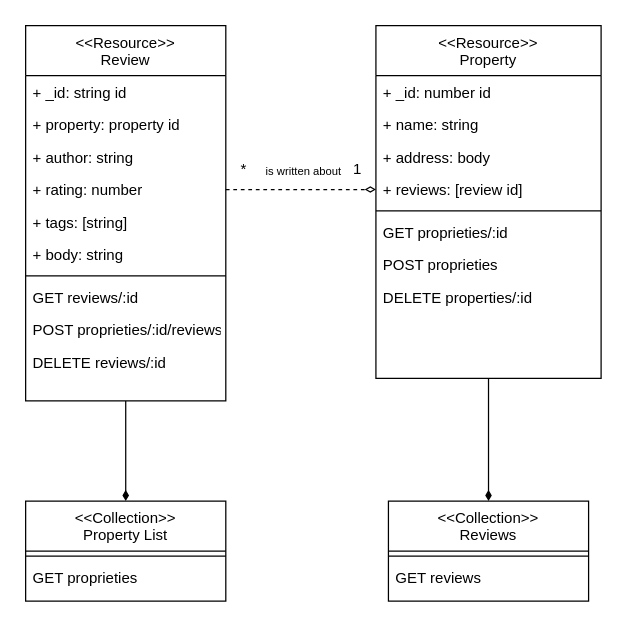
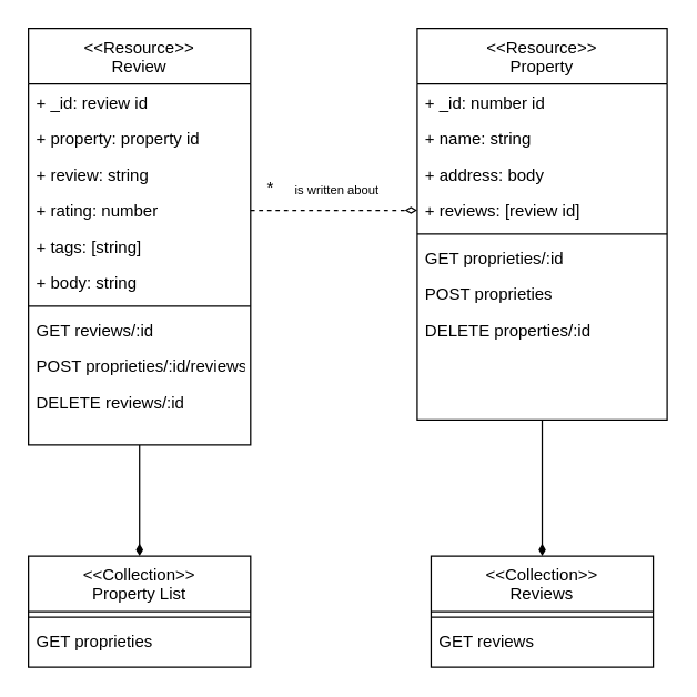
  <mxCell id="0" />
  <mxCell id="1" parent="0" />
  <mxCell id="2" style="edgeStyle=orthogonalEdgeStyle;rounded=0;orthogonalLoop=1;jettySize=auto;html=1;endArrow=diamondThin;endFill=1;" edge="1" parent="1" source="3" target="27"><mxGeometry relative="1" as="geometry" /></mxCell>
  <mxCell id="3" value="&lt;&lt;Resource&gt;&gt;&#10;Property" style="swimlane;fontStyle=0;align=center;verticalAlign=top;childLayout=stackLayout;horizontal=1;startSize=40;horizontalStack=0;resizeParent=1;resizeLast=0;collapsible=1;marginBottom=0;rounded=0;shadow=0;strokeWidth=1;" parent="1" vertex="1"><mxGeometry x="300" y="20" width="180" height="282" as="geometry"><mxRectangle x="550" y="140" width="160" height="26" as="alternateBounds" /></mxGeometry></mxCell>
  <mxCell id="4" value="+ _id: number id" style="text;align=left;verticalAlign=top;spacingLeft=4;spacingRight=4;overflow=hidden;rotatable=0;points=[[0,0.5],[1,0.5]];portConstraint=eastwest;rounded=0;shadow=0;html=0;" vertex="1" parent="3"><mxGeometry y="40" width="180" height="26" as="geometry" /></mxCell>
  <mxCell id="5" value="+ name: string" style="text;align=left;verticalAlign=top;spacingLeft=4;spacingRight=4;overflow=hidden;rotatable=0;points=[[0,0.5],[1,0.5]];portConstraint=eastwest;rounded=0;shadow=0;html=0;" parent="3" vertex="1"><mxGeometry y="66" width="180" height="26" as="geometry" /></mxCell>
  <mxCell id="6" value="+ address: body" style="text;align=left;verticalAlign=top;spacingLeft=4;spacingRight=4;overflow=hidden;rotatable=0;points=[[0,0.5],[1,0.5]];portConstraint=eastwest;rounded=0;shadow=0;html=0;" vertex="1" parent="3"><mxGeometry y="92" width="180" height="26" as="geometry" /></mxCell>
  <mxCell id="7" value="+ reviews: [review id]" style="text;align=left;verticalAlign=top;spacingLeft=4;spacingRight=4;overflow=hidden;rotatable=0;points=[[0,0.5],[1,0.5]];portConstraint=eastwest;rounded=0;shadow=0;html=0;" vertex="1" parent="3"><mxGeometry y="118" width="180" height="26" as="geometry" /></mxCell>
  <mxCell id="8" value="" style="line;html=1;strokeWidth=1;align=left;verticalAlign=middle;spacingTop=-1;spacingLeft=3;spacingRight=3;rotatable=0;labelPosition=right;points=[];portConstraint=eastwest;" parent="3" vertex="1"><mxGeometry y="144" width="180" height="8" as="geometry" /></mxCell>
  <mxCell id="9" value="GET proprieties/:id " style="text;align=left;verticalAlign=top;spacingLeft=4;spacingRight=4;overflow=hidden;rotatable=0;points=[[0,0.5],[1,0.5]];portConstraint=eastwest;rounded=0;shadow=0;html=0;" vertex="1" parent="3"><mxGeometry y="152" width="180" height="26" as="geometry" /></mxCell>
  <mxCell id="10" value="POST proprieties " style="text;align=left;verticalAlign=top;spacingLeft=4;spacingRight=4;overflow=hidden;rotatable=0;points=[[0,0.5],[1,0.5]];portConstraint=eastwest;rounded=0;shadow=0;html=0;" vertex="1" parent="3"><mxGeometry y="178" width="180" height="26" as="geometry" /></mxCell>
  <mxCell id="11" value="DELETE properties/:id" style="text;align=left;verticalAlign=top;spacingLeft=4;spacingRight=4;overflow=hidden;rotatable=0;points=[[0,0.5],[1,0.5]];portConstraint=eastwest;rounded=0;shadow=0;html=0;" vertex="1" parent="3"><mxGeometry y="204" width="180" height="26" as="geometry" /></mxCell>
  <mxCell id="12" style="edgeStyle=orthogonalEdgeStyle;rounded=0;orthogonalLoop=1;jettySize=auto;html=1;endArrow=diamondThin;endFill=1;" edge="1" parent="1" source="13" target="24"><mxGeometry relative="1" as="geometry" /></mxCell>
  <mxCell id="13" value="&lt;&lt;Resource&gt;&gt;&#10;Review" style="swimlane;fontStyle=0;align=center;verticalAlign=top;childLayout=stackLayout;horizontal=1;startSize=40;horizontalStack=0;resizeParent=1;resizeLast=0;collapsible=1;marginBottom=0;rounded=0;shadow=0;strokeWidth=1;" vertex="1" parent="1"><mxGeometry x="20" y="20" width="160" height="300" as="geometry"><mxRectangle x="550" y="140" width="160" height="26" as="alternateBounds" /></mxGeometry></mxCell>
- <mxCell id="14" value="+ _id: string id" style="text;align=left;verticalAlign=top;spacingLeft=4;spacingRight=4;overflow=hidden;rotatable=0;points=[[0,0.5],[1,0.5]];portConstraint=eastwest;rounded=0;shadow=0;html=0;" vertex="1" parent="13"><mxGeometry y="40" width="160" height="26" as="geometry" /></mxCell>
+ <mxCell id="14" value="+ _id: review id" style="text;align=left;verticalAlign=top;spacingLeft=4;spacingRight=4;overflow=hidden;rotatable=0;points=[[0,0.5],[1,0.5]];portConstraint=eastwest;rounded=0;shadow=0;html=0;" vertex="1" parent="13"><mxGeometry y="40" width="160" height="26" as="geometry" /></mxCell>
  <mxCell id="15" value="+ property: property id" style="text;align=left;verticalAlign=top;spacingLeft=4;spacingRight=4;overflow=hidden;rotatable=0;points=[[0,0.5],[1,0.5]];portConstraint=eastwest;rounded=0;shadow=0;html=0;" vertex="1" parent="13"><mxGeometry y="66" width="160" height="26" as="geometry" /></mxCell>
- <mxCell id="16" value="+ author: string" style="text;align=left;verticalAlign=top;spacingLeft=4;spacingRight=4;overflow=hidden;rotatable=0;points=[[0,0.5],[1,0.5]];portConstraint=eastwest;rounded=0;shadow=0;html=0;" vertex="1" parent="13"><mxGeometry y="92" width="160" height="26" as="geometry" /></mxCell>
+ <mxCell id="16" value="+ review: string" style="text;align=left;verticalAlign=top;spacingLeft=4;spacingRight=4;overflow=hidden;rotatable=0;points=[[0,0.5],[1,0.5]];portConstraint=eastwest;rounded=0;shadow=0;html=0;" vertex="1" parent="13"><mxGeometry y="92" width="160" height="26" as="geometry" /></mxCell>
  <mxCell id="17" value="+ rating: number" style="text;align=left;verticalAlign=top;spacingLeft=4;spacingRight=4;overflow=hidden;rotatable=0;points=[[0,0.5],[1,0.5]];portConstraint=eastwest;rounded=0;shadow=0;html=0;" vertex="1" parent="13"><mxGeometry y="118" width="160" height="26" as="geometry" /></mxCell>
  <mxCell id="18" value="+ tags: [string]" style="text;align=left;verticalAlign=top;spacingLeft=4;spacingRight=4;overflow=hidden;rotatable=0;points=[[0,0.5],[1,0.5]];portConstraint=eastwest;rounded=0;shadow=0;html=0;" vertex="1" parent="13"><mxGeometry y="144" width="160" height="26" as="geometry" /></mxCell>
  <mxCell id="19" value="+ body: string" style="text;align=left;verticalAlign=top;spacingLeft=4;spacingRight=4;overflow=hidden;rotatable=0;points=[[0,0.5],[1,0.5]];portConstraint=eastwest;rounded=0;shadow=0;html=0;" vertex="1" parent="13"><mxGeometry y="170" width="160" height="26" as="geometry" /></mxCell>
  <mxCell id="20" value="" style="line;html=1;strokeWidth=1;align=left;verticalAlign=middle;spacingTop=-1;spacingLeft=3;spacingRight=3;rotatable=0;labelPosition=right;points=[];portConstraint=eastwest;" vertex="1" parent="13"><mxGeometry y="196" width="160" height="8" as="geometry" /></mxCell>
  <mxCell id="21" value="GET reviews/:id " style="text;align=left;verticalAlign=top;spacingLeft=4;spacingRight=4;overflow=hidden;rotatable=0;points=[[0,0.5],[1,0.5]];portConstraint=eastwest;rounded=0;shadow=0;html=0;" vertex="1" parent="13"><mxGeometry y="204" width="160" height="26" as="geometry" /></mxCell>
  <mxCell id="22" value="POST proprieties/:id/reviews " style="text;align=left;verticalAlign=top;spacingLeft=4;spacingRight=4;overflow=hidden;rotatable=0;points=[[0,0.5],[1,0.5]];portConstraint=eastwest;rounded=0;shadow=0;html=0;" vertex="1" parent="13"><mxGeometry y="230" width="160" height="26" as="geometry" /></mxCell>
  <mxCell id="23" value="DELETE reviews/:id" style="text;align=left;verticalAlign=top;spacingLeft=4;spacingRight=4;overflow=hidden;rotatable=0;points=[[0,0.5],[1,0.5]];portConstraint=eastwest;rounded=0;shadow=0;html=0;" vertex="1" parent="13"><mxGeometry y="256" width="160" height="26" as="geometry" /></mxCell>
  <mxCell id="24" value="&lt;&lt;Collection&gt;&gt;&#10;Property List" style="swimlane;fontStyle=0;align=center;verticalAlign=top;childLayout=stackLayout;horizontal=1;startSize=40;horizontalStack=0;resizeParent=1;resizeLast=0;collapsible=1;marginBottom=0;rounded=0;shadow=0;strokeWidth=1;" vertex="1" parent="1"><mxGeometry x="20" y="400" width="160" height="80" as="geometry"><mxRectangle x="550" y="140" width="160" height="26" as="alternateBounds" /></mxGeometry></mxCell>
  <mxCell id="25" value="" style="line;html=1;strokeWidth=1;align=left;verticalAlign=middle;spacingTop=-1;spacingLeft=3;spacingRight=3;rotatable=0;labelPosition=right;points=[];portConstraint=eastwest;" vertex="1" parent="24"><mxGeometry y="40" width="160" height="8" as="geometry" /></mxCell>
  <mxCell id="26" value="GET proprieties " style="text;align=left;verticalAlign=top;spacingLeft=4;spacingRight=4;overflow=hidden;rotatable=0;points=[[0,0.5],[1,0.5]];portConstraint=eastwest;rounded=0;shadow=0;html=0;" vertex="1" parent="24"><mxGeometry y="48" width="160" height="26" as="geometry" /></mxCell>
  <mxCell id="27" value="&lt;&lt;Collection&gt;&gt;&#10;Reviews" style="swimlane;fontStyle=0;align=center;verticalAlign=top;childLayout=stackLayout;horizontal=1;startSize=40;horizontalStack=0;resizeParent=1;resizeLast=0;collapsible=1;marginBottom=0;rounded=0;shadow=0;strokeWidth=1;" vertex="1" parent="1"><mxGeometry x="310" y="400" width="160" height="80" as="geometry"><mxRectangle x="550" y="140" width="160" height="26" as="alternateBounds" /></mxGeometry></mxCell>
  <mxCell id="28" value="" style="line;html=1;strokeWidth=1;align=left;verticalAlign=middle;spacingTop=-1;spacingLeft=3;spacingRight=3;rotatable=0;labelPosition=right;points=[];portConstraint=eastwest;" vertex="1" parent="27"><mxGeometry y="40" width="160" height="8" as="geometry" /></mxCell>
  <mxCell id="29" value="GET reviews" style="text;align=left;verticalAlign=top;spacingLeft=4;spacingRight=4;overflow=hidden;rotatable=0;points=[[0,0.5],[1,0.5]];portConstraint=eastwest;rounded=0;shadow=0;html=0;" vertex="1" parent="27"><mxGeometry y="48" width="160" height="26" as="geometry" /></mxCell>
  <mxCell id="30" style="edgeStyle=orthogonalEdgeStyle;rounded=0;orthogonalLoop=1;jettySize=auto;html=1;exitX=1;exitY=0.5;exitDx=0;exitDy=0;entryX=0;entryY=0.5;entryDx=0;entryDy=0;endArrow=diamondThin;endFill=0;dashed=1;" edge="1" parent="1" source="17" target="7"><mxGeometry relative="1" as="geometry" /></mxCell>
  <mxCell id="31" value="&lt;font style=&quot;font-size: 9px;&quot;&gt;is written about&lt;/font&gt;" style="edgeLabel;html=1;align=center;verticalAlign=middle;resizable=0;points=[];" vertex="1" connectable="0" parent="30"><mxGeometry x="0.86" y="1" relative="1" as="geometry"><mxPoint x="-51" y="-15" as="offset" /></mxGeometry></mxCell>
  <mxCell id="32" value="*" style="text;html=1;align=center;verticalAlign=middle;resizable=0;points=[];autosize=1;strokeColor=none;fillColor=none;" vertex="1" parent="1"><mxGeometry x="179" y="120" width="30" height="30" as="geometry" /></mxCell>
- <mxCell id="33" value="1" style="text;html=1;align=center;verticalAlign=middle;resizable=0;points=[];autosize=1;strokeColor=none;fillColor=none;" vertex="1" parent="1"><mxGeometry x="270" y="120" width="30" height="30" as="geometry" /></mxCell>
